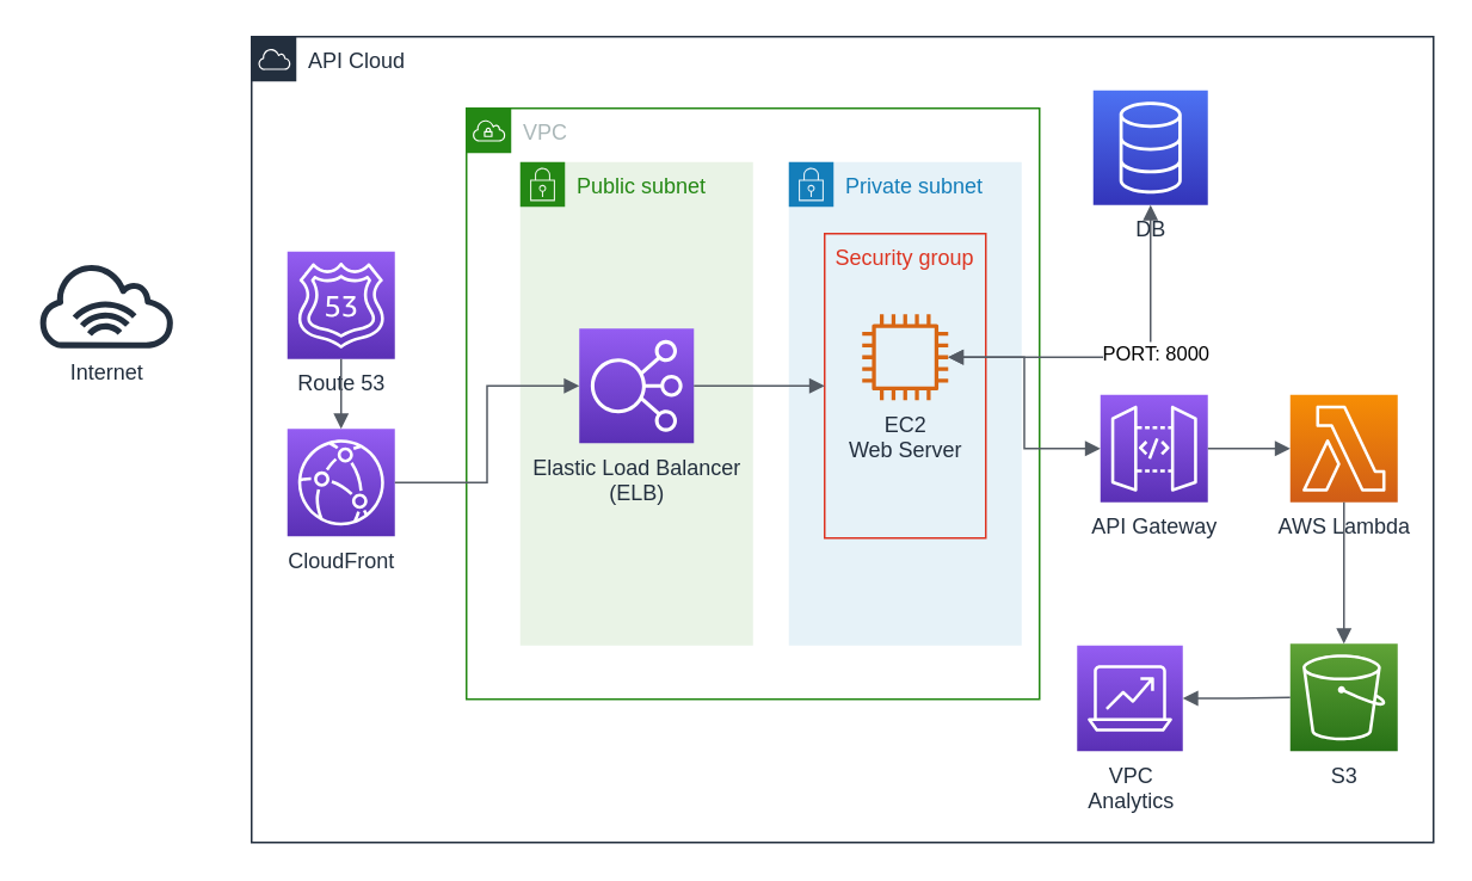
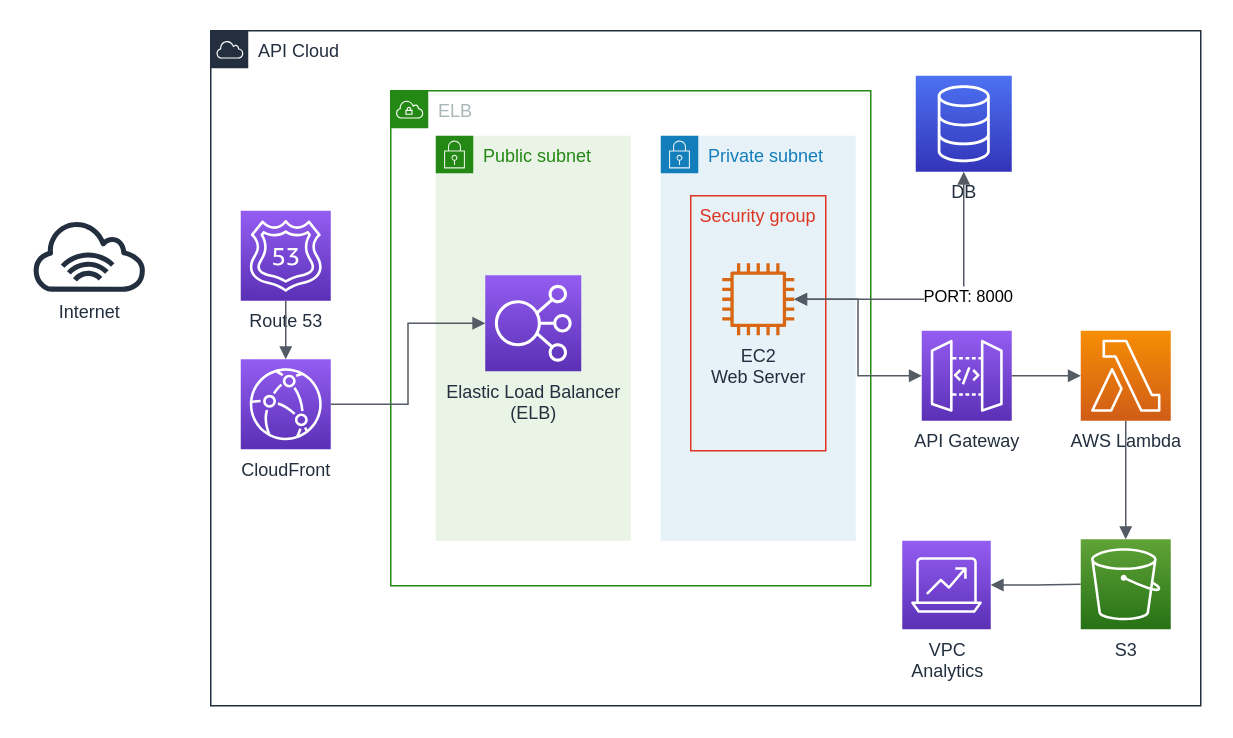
  <mxCell id="0" />
  <mxCell id="1" parent="0" />
  <mxCell id="2" value="API Cloud" style="points=[[0,0],[0.25,0],[0.5,0],[0.75,0],[1,0],[1,0.25],[1,0.5],[1,0.75],[1,1],[0.75,1],[0.5,1],[0.25,1],[0,1],[0,0.75],[0,0.5],[0,0.25]];outlineConnect=0;gradientColor=none;html=1;whiteSpace=wrap;fontSize=12;fontStyle=0;shape=mxgraph.aws4.group;grIcon=mxgraph.aws4.group_aws_cloud;strokeColor=#232F3E;fillColor=none;verticalAlign=top;align=left;spacingLeft=30;fontColor=#232F3E;dashed=0;" vertex="1" parent="1"><mxGeometry x="140" y="20" width="660" height="450" as="geometry" /></mxCell>
- <mxCell id="3" value="VPC" style="points=[[0,0],[0.25,0],[0.5,0],[0.75,0],[1,0],[1,0.25],[1,0.5],[1,0.75],[1,1],[0.75,1],[0.5,1],[0.25,1],[0,1],[0,0.75],[0,0.5],[0,0.25]];outlineConnect=0;gradientColor=none;html=1;whiteSpace=wrap;fontSize=12;fontStyle=0;shape=mxgraph.aws4.group;grIcon=mxgraph.aws4.group_vpc;strokeColor=#248814;fillColor=none;verticalAlign=top;align=left;spacingLeft=30;fontColor=#AAB7B8;dashed=0;" vertex="1" parent="1"><mxGeometry x="260" y="60" width="320" height="330" as="geometry" /></mxCell>
+ <mxCell id="3" value="ELB" style="points=[[0,0],[0.25,0],[0.5,0],[0.75,0],[1,0],[1,0.25],[1,0.5],[1,0.75],[1,1],[0.75,1],[0.5,1],[0.25,1],[0,1],[0,0.75],[0,0.5],[0,0.25]];outlineConnect=0;gradientColor=none;html=1;whiteSpace=wrap;fontSize=12;fontStyle=0;shape=mxgraph.aws4.group;grIcon=mxgraph.aws4.group_vpc;strokeColor=#248814;fillColor=none;verticalAlign=top;align=left;spacingLeft=30;fontColor=#AAB7B8;dashed=0;" vertex="1" parent="1"><mxGeometry x="260" y="60" width="320" height="330" as="geometry" /></mxCell>
  <mxCell id="4" value="Public subnet" style="points=[[0,0],[0.25,0],[0.5,0],[0.75,0],[1,0],[1,0.25],[1,0.5],[1,0.75],[1,1],[0.75,1],[0.5,1],[0.25,1],[0,1],[0,0.75],[0,0.5],[0,0.25]];outlineConnect=0;gradientColor=none;html=1;whiteSpace=wrap;fontSize=12;fontStyle=0;shape=mxgraph.aws4.group;grIcon=mxgraph.aws4.group_security_group;grStroke=0;strokeColor=#248814;fillColor=#E9F3E6;verticalAlign=top;align=left;spacingLeft=30;fontColor=#248814;dashed=0;" vertex="1" parent="1"><mxGeometry x="290" y="90" width="130" height="270" as="geometry" /></mxCell>
  <mxCell id="5" value="Private subnet" style="points=[[0,0],[0.25,0],[0.5,0],[0.75,0],[1,0],[1,0.25],[1,0.5],[1,0.75],[1,1],[0.75,1],[0.5,1],[0.25,1],[0,1],[0,0.75],[0,0.5],[0,0.25]];outlineConnect=0;gradientColor=none;html=1;whiteSpace=wrap;fontSize=12;fontStyle=0;shape=mxgraph.aws4.group;grIcon=mxgraph.aws4.group_security_group;grStroke=0;strokeColor=#147EBA;fillColor=#E6F2F8;verticalAlign=top;align=left;spacingLeft=30;fontColor=#147EBA;dashed=0;" vertex="1" parent="1"><mxGeometry x="440" y="90" width="130" height="270" as="geometry" /></mxCell>
  <mxCell id="6" value="Security group" style="fillColor=none;strokeColor=#DD3522;verticalAlign=top;fontStyle=0;fontColor=#DD3522;" vertex="1" parent="1"><mxGeometry x="460" y="130" width="90" height="170" as="geometry" /></mxCell>
  <mxCell id="7" value="DB" style="points=[[0,0,0],[0.25,0,0],[0.5,0,0],[0.75,0,0],[1,0,0],[0,1,0],[0.25,1,0],[0.5,1,0],[0.75,1,0],[1,1,0],[0,0.25,0],[0,0.5,0],[0,0.75,0],[1,0.25,0],[1,0.5,0],[1,0.75,0]];outlineConnect=0;fontColor=#232F3E;gradientColor=#4D72F3;gradientDirection=north;fillColor=#3334B9;strokeColor=#ffffff;dashed=0;verticalLabelPosition=bottom;verticalAlign=top;align=center;html=1;fontSize=12;fontStyle=0;aspect=fixed;shape=mxgraph.aws4.resourceIcon;resIcon=mxgraph.aws4.database;" vertex="1" parent="1"><mxGeometry x="610" y="50" width="64" height="64" as="geometry" /></mxCell>
  <mxCell id="8" value="EC2&lt;br&gt;Web Server" style="outlineConnect=0;fontColor=#232F3E;gradientColor=none;fillColor=#D86613;strokeColor=none;dashed=0;verticalLabelPosition=bottom;verticalAlign=top;align=center;html=1;fontSize=12;fontStyle=0;aspect=fixed;pointerEvents=1;shape=mxgraph.aws4.instance2;" vertex="1" parent="1"><mxGeometry x="481" y="175" width="48" height="48" as="geometry" /></mxCell>
  <mxCell id="9" value="" style="edgeStyle=orthogonalEdgeStyle;html=1;endArrow=block;elbow=vertical;startArrow=block;startFill=1;endFill=1;strokeColor=#545B64;rounded=0;" edge="1" parent="1" source="8" target="7"><mxGeometry width="100" relative="1" as="geometry"><mxPoint x="670" y="150" as="sourcePoint" /><mxPoint x="730" y="225" as="targetPoint" /></mxGeometry></mxCell>
  <mxCell id="10" value="PORT: 8000" style="edgeLabel;html=1;align=center;verticalAlign=middle;resizable=0;points=[];" vertex="1" connectable="0" parent="9"><mxGeometry x="0.168" y="-2" relative="1" as="geometry"><mxPoint as="offset" /></mxGeometry></mxCell>
  <mxCell id="11" style="edgeStyle=orthogonalEdgeStyle;rounded=0;orthogonalLoop=1;jettySize=auto;html=1;exitX=0.5;exitY=1;exitDx=0;exitDy=0;" edge="1" parent="1" source="3" target="3"><mxGeometry relative="1" as="geometry" /></mxCell>
  <mxCell id="12" value="API Gateway" style="points=[[0,0,0],[0.25,0,0],[0.5,0,0],[0.75,0,0],[1,0,0],[0,1,0],[0.25,1,0],[0.5,1,0],[0.75,1,0],[1,1,0],[0,0.25,0],[0,0.5,0],[0,0.75,0],[1,0.25,0],[1,0.5,0],[1,0.75,0]];outlineConnect=0;fontColor=#232F3E;gradientColor=#945DF2;gradientDirection=north;fillColor=#5A30B5;strokeColor=#ffffff;dashed=0;verticalLabelPosition=bottom;verticalAlign=top;align=center;html=1;fontSize=12;fontStyle=0;aspect=fixed;shape=mxgraph.aws4.resourceIcon;resIcon=mxgraph.aws4.api_gateway;" vertex="1" parent="1"><mxGeometry x="614" y="220" width="60" height="60" as="geometry" /></mxCell>
  <mxCell id="13" value="CloudFront" style="points=[[0,0,0],[0.25,0,0],[0.5,0,0],[0.75,0,0],[1,0,0],[0,1,0],[0.25,1,0],[0.5,1,0],[0.75,1,0],[1,1,0],[0,0.25,0],[0,0.5,0],[0,0.75,0],[1,0.25,0],[1,0.5,0],[1,0.75,0]];outlineConnect=0;fontColor=#232F3E;gradientColor=#945DF2;gradientDirection=north;fillColor=#5A30B5;strokeColor=#ffffff;dashed=0;verticalLabelPosition=bottom;verticalAlign=top;align=center;html=1;fontSize=12;fontStyle=0;aspect=fixed;shape=mxgraph.aws4.resourceIcon;resIcon=mxgraph.aws4.cloudfront;" vertex="1" parent="1"><mxGeometry x="160" y="239" width="60" height="60" as="geometry" /></mxCell>
  <mxCell id="14" value="Route 53" style="points=[[0,0,0],[0.25,0,0],[0.5,0,0],[0.75,0,0],[1,0,0],[0,1,0],[0.25,1,0],[0.5,1,0],[0.75,1,0],[1,1,0],[0,0.25,0],[0,0.5,0],[0,0.75,0],[1,0.25,0],[1,0.5,0],[1,0.75,0]];outlineConnect=0;fontColor=#232F3E;gradientColor=#945DF2;gradientDirection=north;fillColor=#5A30B5;strokeColor=#ffffff;dashed=0;verticalLabelPosition=bottom;verticalAlign=top;align=center;html=1;fontSize=12;fontStyle=0;aspect=fixed;shape=mxgraph.aws4.resourceIcon;resIcon=mxgraph.aws4.route_53;" vertex="1" parent="1"><mxGeometry x="160" y="140" width="60" height="60" as="geometry" /></mxCell>
  <mxCell id="15" value="Elastic Load Balancer &lt;br&gt;(ELB)" style="points=[[0,0,0],[0.25,0,0],[0.5,0,0],[0.75,0,0],[1,0,0],[0,1,0],[0.25,1,0],[0.5,1,0],[0.75,1,0],[1,1,0],[0,0.25,0],[0,0.5,0],[0,0.75,0],[1,0.25,0],[1,0.5,0],[1,0.75,0]];outlineConnect=0;fontColor=#232F3E;gradientColor=#945DF2;gradientDirection=north;fillColor=#5A30B5;strokeColor=#ffffff;dashed=0;verticalLabelPosition=bottom;verticalAlign=top;align=center;html=1;fontSize=12;fontStyle=0;aspect=fixed;shape=mxgraph.aws4.resourceIcon;resIcon=mxgraph.aws4.elastic_load_balancing;" vertex="1" parent="1"><mxGeometry x="323" y="183" width="64" height="64" as="geometry" /></mxCell>
  <mxCell id="16" value="AWS Lambda" style="points=[[0,0,0],[0.25,0,0],[0.5,0,0],[0.75,0,0],[1,0,0],[0,1,0],[0.25,1,0],[0.5,1,0],[0.75,1,0],[1,1,0],[0,0.25,0],[0,0.5,0],[0,0.75,0],[1,0.25,0],[1,0.5,0],[1,0.75,0]];outlineConnect=0;fontColor=#232F3E;gradientColor=#F78E04;gradientDirection=north;fillColor=#D05C17;strokeColor=#ffffff;dashed=0;verticalLabelPosition=bottom;verticalAlign=top;align=center;html=1;fontSize=12;fontStyle=0;aspect=fixed;shape=mxgraph.aws4.resourceIcon;resIcon=mxgraph.aws4.lambda;" vertex="1" parent="1"><mxGeometry x="720" y="220" width="60" height="60" as="geometry" /></mxCell>
  <mxCell id="17" value="S3" style="points=[[0,0,0],[0.25,0,0],[0.5,0,0],[0.75,0,0],[1,0,0],[0,1,0],[0.25,1,0],[0.5,1,0],[0.75,1,0],[1,1,0],[0,0.25,0],[0,0.5,0],[0,0.75,0],[1,0.25,0],[1,0.5,0],[1,0.75,0]];outlineConnect=0;fontColor=#232F3E;gradientColor=#60A337;gradientDirection=north;fillColor=#277116;strokeColor=#ffffff;dashed=0;verticalLabelPosition=bottom;verticalAlign=top;align=center;html=1;fontSize=12;fontStyle=0;aspect=fixed;shape=mxgraph.aws4.resourceIcon;resIcon=mxgraph.aws4.s3;" vertex="1" parent="1"><mxGeometry x="720" y="359" width="60" height="60" as="geometry" /></mxCell>
  <mxCell id="18" value="VPC &lt;br&gt;Analytics" style="points=[[0,0,0],[0.25,0,0],[0.5,0,0],[0.75,0,0],[1,0,0],[0,1,0],[0.25,1,0],[0.5,1,0],[0.75,1,0],[1,1,0],[0,0.25,0],[0,0.5,0],[0,0.75,0],[1,0.25,0],[1,0.5,0],[1,0.75,0]];outlineConnect=0;fontColor=#232F3E;gradientColor=#945DF2;gradientDirection=north;fillColor=#5A30B5;strokeColor=#ffffff;dashed=0;verticalLabelPosition=bottom;verticalAlign=top;align=center;html=1;fontSize=12;fontStyle=0;aspect=fixed;shape=mxgraph.aws4.resourceIcon;resIcon=mxgraph.aws4.analytics;" vertex="1" parent="1"><mxGeometry x="601" y="360" width="59" height="59" as="geometry" /></mxCell>
  <mxCell id="19" value="" style="edgeStyle=orthogonalEdgeStyle;html=1;endArrow=block;elbow=vertical;startArrow=none;endFill=1;strokeColor=#545B64;rounded=0;exitX=1;exitY=0.5;exitDx=0;exitDy=0;exitPerimeter=0;" edge="1" parent="1" source="12" target="16"><mxGeometry width="100" relative="1" as="geometry"><mxPoint x="620" y="330" as="sourcePoint" /><mxPoint x="710" y="260" as="targetPoint" /></mxGeometry></mxCell>
  <mxCell id="20" value="" style="edgeStyle=orthogonalEdgeStyle;html=1;endArrow=block;elbow=vertical;startArrow=none;endFill=1;strokeColor=#545B64;rounded=0;entryX=0.5;entryY=0;entryDx=0;entryDy=0;entryPerimeter=0;" edge="1" parent="1" source="16" target="17"><mxGeometry width="100" relative="1" as="geometry"><mxPoint x="660" y="340" as="sourcePoint" /><mxPoint x="760" y="340" as="targetPoint" /></mxGeometry></mxCell>
  <mxCell id="21" value="" style="edgeStyle=orthogonalEdgeStyle;html=1;endArrow=none;elbow=vertical;startArrow=block;startFill=1;strokeColor=#545B64;rounded=0;entryX=0;entryY=0.5;entryDx=0;entryDy=0;entryPerimeter=0;exitX=1;exitY=0.5;exitDx=0;exitDy=0;exitPerimeter=0;" edge="1" parent="1" source="18" target="17"><mxGeometry width="100" relative="1" as="geometry"><mxPoint x="640" y="330" as="sourcePoint" /><mxPoint x="740" y="330" as="targetPoint" /></mxGeometry></mxCell>
  <mxCell id="22" value="" style="edgeStyle=orthogonalEdgeStyle;html=1;endArrow=block;elbow=vertical;startArrow=block;startFill=1;endFill=1;strokeColor=#545B64;rounded=0;entryX=0;entryY=0.5;entryDx=0;entryDy=0;entryPerimeter=0;" edge="1" parent="1" source="8" target="12"><mxGeometry width="100" relative="1" as="geometry"><mxPoint x="570" y="330" as="sourcePoint" /><mxPoint x="670" y="330" as="targetPoint" /></mxGeometry></mxCell>
  <mxCell id="23" value="" style="edgeStyle=orthogonalEdgeStyle;html=1;endArrow=block;elbow=vertical;startArrow=none;endFill=1;strokeColor=#545B64;rounded=0;exitX=0.5;exitY=1;exitDx=0;exitDy=0;exitPerimeter=0;entryX=0.5;entryY=0;entryDx=0;entryDy=0;entryPerimeter=0;" edge="1" parent="1" source="14" target="13"><mxGeometry width="100" relative="1" as="geometry"><mxPoint x="160" y="410" as="sourcePoint" /><mxPoint x="260" y="410" as="targetPoint" /></mxGeometry></mxCell>
  <mxCell id="24" style="edgeStyle=orthogonalEdgeStyle;rounded=0;orthogonalLoop=1;jettySize=auto;html=1;exitX=0.5;exitY=1;exitDx=0;exitDy=0;exitPerimeter=0;" edge="1" parent="1" source="13" target="13"><mxGeometry relative="1" as="geometry" /></mxCell>
  <mxCell id="25" value="" style="edgeStyle=orthogonalEdgeStyle;html=1;endArrow=block;elbow=vertical;startArrow=none;endFill=1;strokeColor=#545B64;rounded=0;exitX=1;exitY=0.5;exitDx=0;exitDy=0;exitPerimeter=0;entryX=0;entryY=0.5;entryDx=0;entryDy=0;entryPerimeter=0;" edge="1" parent="1" source="13" target="15"><mxGeometry width="100" relative="1" as="geometry"><mxPoint x="150" y="360" as="sourcePoint" /><mxPoint x="250" y="360" as="targetPoint" /></mxGeometry></mxCell>
- <mxCell id="26" value="" style="edgeStyle=orthogonalEdgeStyle;html=1;endArrow=block;elbow=vertical;startArrow=none;endFill=1;strokeColor=#545B64;rounded=0;exitX=1;exitY=0.5;exitDx=0;exitDy=0;exitPerimeter=0;entryX=0;entryY=0.5;entryDx=0;entryDy=0;" edge="1" parent="1" source="15" target="6"><mxGeometry width="100" relative="1" as="geometry"><mxPoint x="330" y="320" as="sourcePoint" /><mxPoint x="430" y="320" as="targetPoint" /></mxGeometry></mxCell>
  <mxCell id="27" value="Internet" style="outlineConnect=0;fontColor=#232F3E;gradientColor=none;fillColor=#232F3E;strokeColor=none;dashed=0;verticalLabelPosition=bottom;verticalAlign=top;align=center;html=1;fontSize=12;fontStyle=0;aspect=fixed;pointerEvents=1;shape=mxgraph.aws4.internet_alt1;" vertex="1" parent="1"><mxGeometry y="146" width="78" height="48" as="geometry" x="20" /></mxCell>
